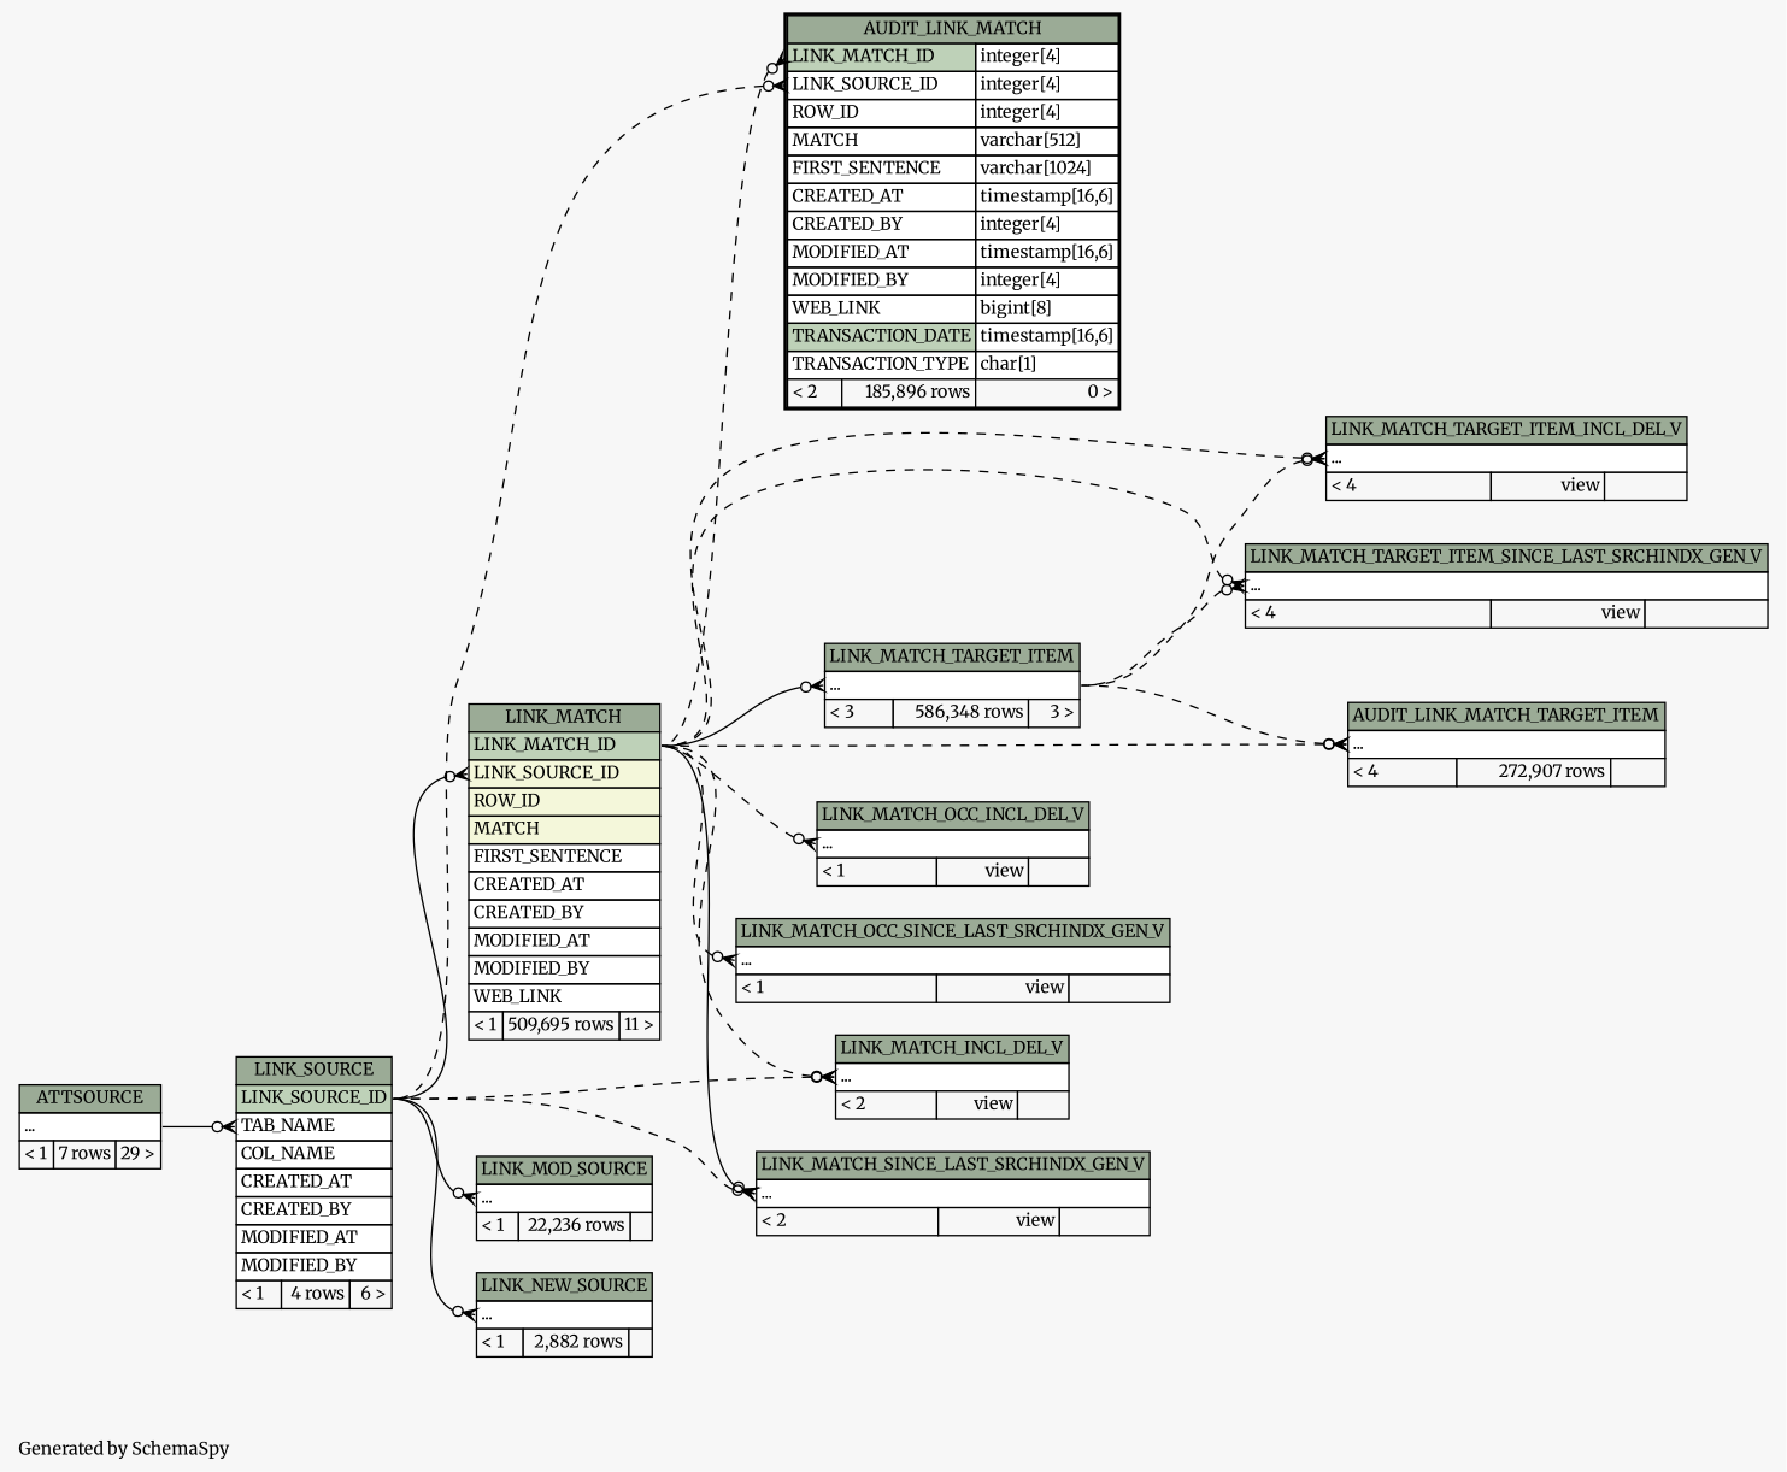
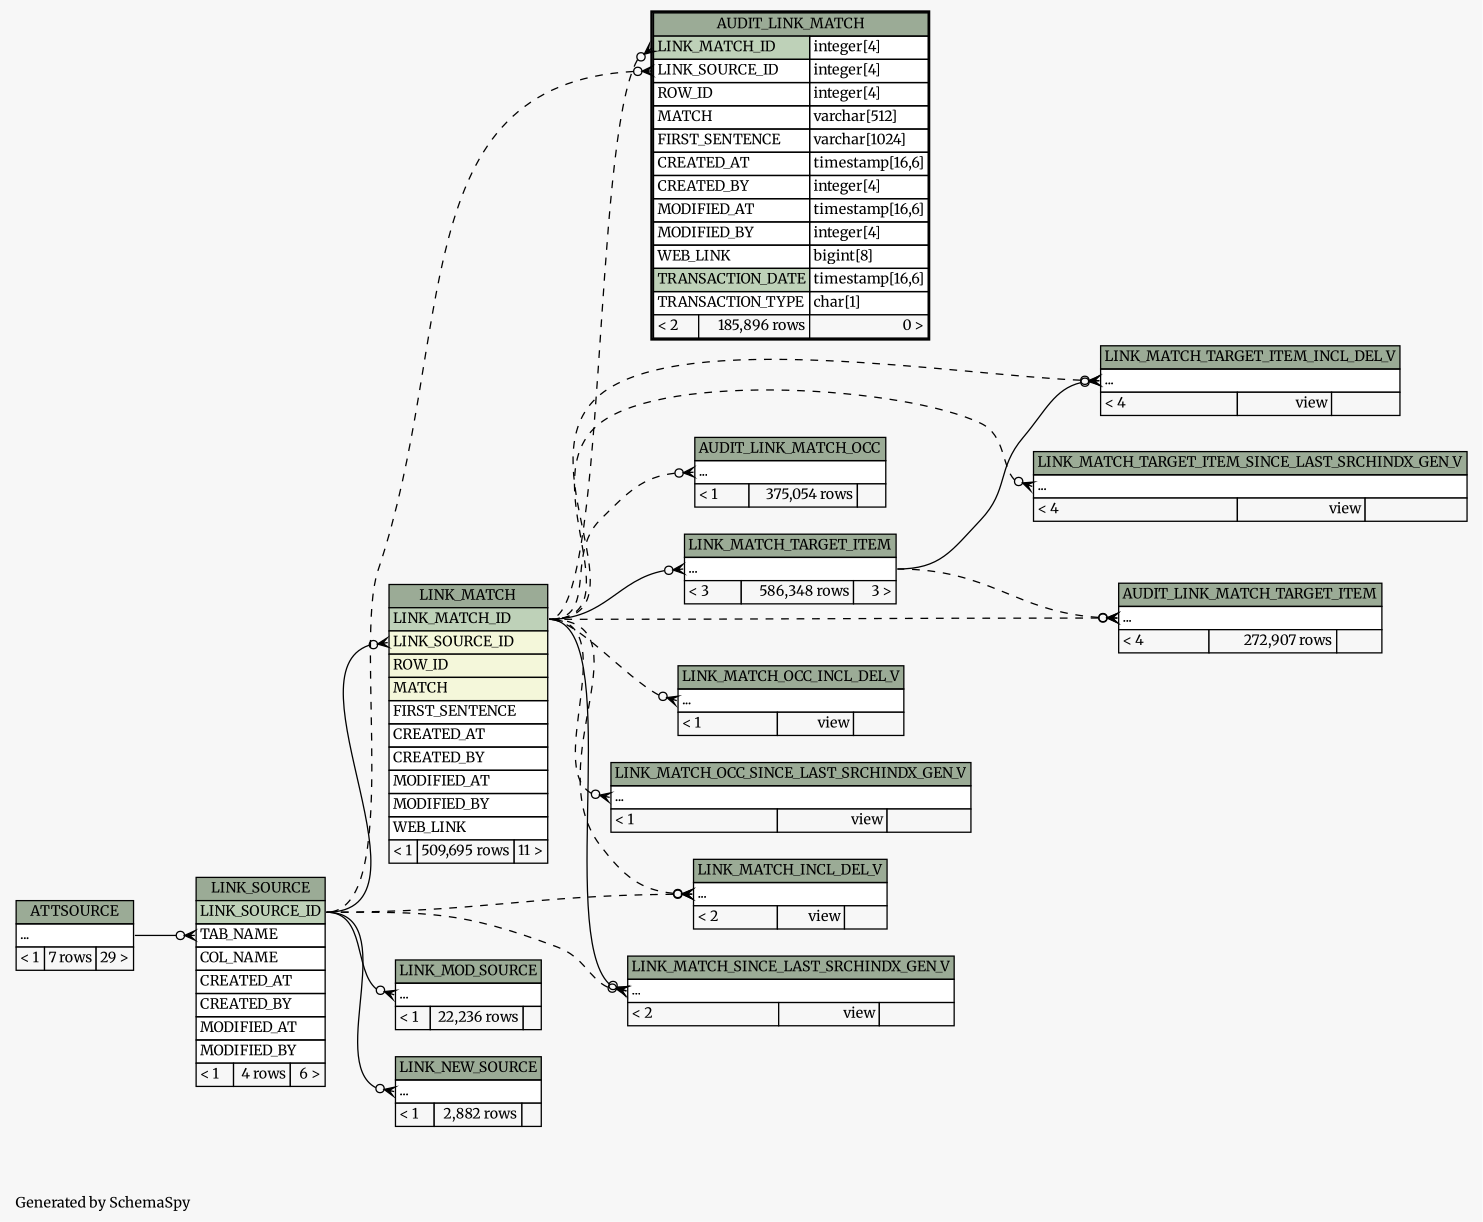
  digraph {
    bgcolor="#f7f7f7"
    fontname=Merriweather
    fontsize=11
    label="\nGenerated by SchemaSpy"
    labeljust=l
    nodesep=0.18
    rankdir=RL
    ranksep=0.46
    node [fontname=Merriweather fontsize=11 shape=plaintext]
    edge [arrowhead=none arrowsize=0.8 arrowtail=crowodot dir=back fontname=Merriweather headport="LINK_MATCH_ID:e" style=dashed tailport="elipses:w"]
    n1 [label=<     <TABLE BORDER="2" CELLBORDER="1" CELLSPACING="0" BGCOLOR="#ffffff">       <TR><TD COLSPAN="3" BGCOLOR="#9bab96" ALIGN="CENTER">AUDIT_LINK_MATCH</TD></TR>       <TR><TD PORT="LINK_MATCH_ID" COLSPAN="2" BGCOLOR="#bed1b8" ALIGN="LEFT">LINK_MATCH_ID</TD><TD PORT="LINK_MATCH_ID.type" ALIGN="LEFT">integer[4]</TD></TR>       <TR><TD PORT="LINK_SOURCE_ID" COLSPAN="2" ALIGN="LEFT">LINK_SOURCE_ID</TD><TD PORT="LINK_SOURCE_ID.type" ALIGN="LEFT">integer[4]</TD></TR>       <TR><TD PORT="ROW_ID" COLSPAN="2" ALIGN="LEFT">ROW_ID</TD><TD PORT="ROW_ID.type" ALIGN="LEFT">integer[4]</TD></TR>       <TR><TD PORT="MATCH" COLSPAN="2" ALIGN="LEFT">MATCH</TD><TD PORT="MATCH.type" ALIGN="LEFT">varchar[512]</TD></TR>       <TR><TD PORT="FIRST_SENTENCE" COLSPAN="2" ALIGN="LEFT">FIRST_SENTENCE</TD><TD PORT="FIRST_SENTENCE.type" ALIGN="LEFT">varchar[1024]</TD></TR>       <TR><TD PORT="CREATED_AT" COLSPAN="2" ALIGN="LEFT">CREATED_AT</TD><TD PORT="CREATED_AT.type" ALIGN="LEFT">timestamp[16,6]</TD></TR>       <TR><TD PORT="CREATED_BY" COLSPAN="2" ALIGN="LEFT">CREATED_BY</TD><TD PORT="CREATED_BY.type" ALIGN="LEFT">integer[4]</TD></TR>       <TR><TD PORT="MODIFIED_AT" COLSPAN="2" ALIGN="LEFT">MODIFIED_AT</TD><TD PORT="MODIFIED_AT.type" ALIGN="LEFT">timestamp[16,6]</TD></TR>       <TR><TD PORT="MODIFIED_BY" COLSPAN="2" ALIGN="LEFT">MODIFIED_BY</TD><TD PORT="MODIFIED_BY.type" ALIGN="LEFT">integer[4]</TD></TR>       <TR><TD PORT="WEB_LINK" COLSPAN="2" ALIGN="LEFT">WEB_LINK</TD><TD PORT="WEB_LINK.type" ALIGN="LEFT">bigint[8]</TD></TR>       <TR><TD PORT="TRANSACTION_DATE" COLSPAN="2" BGCOLOR="#bed1b8" ALIGN="LEFT">TRANSACTION_DATE</TD><TD PORT="TRANSACTION_DATE.type" ALIGN="LEFT">timestamp[16,6]</TD></TR>       <TR><TD PORT="TRANSACTION_TYPE" COLSPAN="2" ALIGN="LEFT">TRANSACTION_TYPE</TD><TD PORT="TRANSACTION_TYPE.type" ALIGN="LEFT">char[1]</TD></TR>       <TR><TD ALIGN="LEFT" BGCOLOR="#f7f7f7">&lt; 2</TD><TD ALIGN="RIGHT" BGCOLOR="#f7f7f7">185,896 rows</TD><TD ALIGN="RIGHT" BGCOLOR="#f7f7f7">0 &gt;</TD></TR>     </TABLE>>]
    n2 [label=<     <TABLE BORDER="0" CELLBORDER="1" CELLSPACING="0" BGCOLOR="#ffffff">       <TR><TD COLSPAN="3" BGCOLOR="#9bab96" ALIGN="CENTER">LINK_MATCH</TD></TR>       <TR><TD PORT="LINK_MATCH_ID" COLSPAN="3" BGCOLOR="#bed1b8" ALIGN="LEFT">LINK_MATCH_ID</TD></TR>       <TR><TD PORT="LINK_SOURCE_ID" COLSPAN="3" BGCOLOR="#f4f7da" ALIGN="LEFT">LINK_SOURCE_ID</TD></TR>       <TR><TD PORT="ROW_ID" COLSPAN="3" BGCOLOR="#f4f7da" ALIGN="LEFT">ROW_ID</TD></TR>       <TR><TD PORT="MATCH" COLSPAN="3" BGCOLOR="#f4f7da" ALIGN="LEFT">MATCH</TD></TR>       <TR><TD PORT="FIRST_SENTENCE" COLSPAN="3" ALIGN="LEFT">FIRST_SENTENCE</TD></TR>       <TR><TD PORT="CREATED_AT" COLSPAN="3" ALIGN="LEFT">CREATED_AT</TD></TR>       <TR><TD PORT="CREATED_BY" COLSPAN="3" ALIGN="LEFT">CREATED_BY</TD></TR>       <TR><TD PORT="MODIFIED_AT" COLSPAN="3" ALIGN="LEFT">MODIFIED_AT</TD></TR>       <TR><TD PORT="MODIFIED_BY" COLSPAN="3" ALIGN="LEFT">MODIFIED_BY</TD></TR>       <TR><TD PORT="WEB_LINK" COLSPAN="3" ALIGN="LEFT">WEB_LINK</TD></TR>       <TR><TD ALIGN="LEFT" BGCOLOR="#f7f7f7">&lt; 1</TD><TD ALIGN="RIGHT" BGCOLOR="#f7f7f7">509,695 rows</TD><TD ALIGN="RIGHT" BGCOLOR="#f7f7f7">11 &gt;</TD></TR>     </TABLE>>]
    n3 [label=<     <TABLE BORDER="0" CELLBORDER="1" CELLSPACING="0" BGCOLOR="#ffffff">       <TR><TD COLSPAN="3" BGCOLOR="#9bab96" ALIGN="CENTER">LINK_SOURCE</TD></TR>       <TR><TD PORT="LINK_SOURCE_ID" COLSPAN="3" BGCOLOR="#bed1b8" ALIGN="LEFT">LINK_SOURCE_ID</TD></TR>       <TR><TD PORT="TAB_NAME" COLSPAN="3" ALIGN="LEFT">TAB_NAME</TD></TR>       <TR><TD PORT="COL_NAME" COLSPAN="3" ALIGN="LEFT">COL_NAME</TD></TR>       <TR><TD PORT="CREATED_AT" COLSPAN="3" ALIGN="LEFT">CREATED_AT</TD></TR>       <TR><TD PORT="CREATED_BY" COLSPAN="3" ALIGN="LEFT">CREATED_BY</TD></TR>       <TR><TD PORT="MODIFIED_AT" COLSPAN="3" ALIGN="LEFT">MODIFIED_AT</TD></TR>       <TR><TD PORT="MODIFIED_BY" COLSPAN="3" ALIGN="LEFT">MODIFIED_BY</TD></TR>       <TR><TD ALIGN="LEFT" BGCOLOR="#f7f7f7">&lt; 1</TD><TD ALIGN="RIGHT" BGCOLOR="#f7f7f7">4 rows</TD><TD ALIGN="RIGHT" BGCOLOR="#f7f7f7">6 &gt;</TD></TR>     </TABLE>>]
    n4 [label=<     <TABLE BORDER="0" CELLBORDER="1" CELLSPACING="0" BGCOLOR="#ffffff">       <TR><TD COLSPAN="3" BGCOLOR="#9bab96" ALIGN="CENTER">ATTSOURCE</TD></TR>       <TR><TD PORT="elipses" COLSPAN="3" ALIGN="LEFT">...</TD></TR>       <TR><TD ALIGN="LEFT" BGCOLOR="#f7f7f7">&lt; 1</TD><TD ALIGN="RIGHT" BGCOLOR="#f7f7f7">7 rows</TD><TD ALIGN="RIGHT" BGCOLOR="#f7f7f7">29 &gt;</TD></TR>     </TABLE>>]
+   n5 [label=<     <TABLE BORDER="0" CELLBORDER="1" CELLSPACING="0" BGCOLOR="#ffffff">       <TR><TD COLSPAN="3" BGCOLOR="#9bab96" ALIGN="CENTER">AUDIT_LINK_MATCH_OCC</TD></TR>       <TR><TD PORT="elipses" COLSPAN="3" ALIGN="LEFT">...</TD></TR>       <TR><TD ALIGN="LEFT" BGCOLOR="#f7f7f7">&lt; 1</TD><TD ALIGN="RIGHT" BGCOLOR="#f7f7f7">375,054 rows</TD><TD ALIGN="RIGHT" BGCOLOR="#f7f7f7">  </TD></TR>     </TABLE>>]
    n6 [label=<     <TABLE BORDER="0" CELLBORDER="1" CELLSPACING="0" BGCOLOR="#ffffff">       <TR><TD COLSPAN="3" BGCOLOR="#9bab96" ALIGN="CENTER">AUDIT_LINK_MATCH_TARGET_ITEM</TD></TR>       <TR><TD PORT="elipses" COLSPAN="3" ALIGN="LEFT">...</TD></TR>       <TR><TD ALIGN="LEFT" BGCOLOR="#f7f7f7">&lt; 4</TD><TD ALIGN="RIGHT" BGCOLOR="#f7f7f7">272,907 rows</TD><TD ALIGN="RIGHT" BGCOLOR="#f7f7f7">  </TD></TR>     </TABLE>>]
    n7 [label=<     <TABLE BORDER="0" CELLBORDER="1" CELLSPACING="0" BGCOLOR="#ffffff">       <TR><TD COLSPAN="3" BGCOLOR="#9bab96" ALIGN="CENTER">LINK_MATCH_TARGET_ITEM</TD></TR>       <TR><TD PORT="elipses" COLSPAN="3" ALIGN="LEFT">...</TD></TR>       <TR><TD ALIGN="LEFT" BGCOLOR="#f7f7f7">&lt; 3</TD><TD ALIGN="RIGHT" BGCOLOR="#f7f7f7">586,348 rows</TD><TD ALIGN="RIGHT" BGCOLOR="#f7f7f7">3 &gt;</TD></TR>     </TABLE>>]
    n8 [label=<     <TABLE BORDER="0" CELLBORDER="1" CELLSPACING="0" BGCOLOR="#ffffff">       <TR><TD COLSPAN="3" BGCOLOR="#9bab96" ALIGN="CENTER">LINK_MATCH_INCL_DEL_V</TD></TR>       <TR><TD PORT="elipses" COLSPAN="3" ALIGN="LEFT">...</TD></TR>       <TR><TD ALIGN="LEFT" BGCOLOR="#f7f7f7">&lt; 2</TD><TD ALIGN="RIGHT" BGCOLOR="#f7f7f7">view</TD><TD ALIGN="RIGHT" BGCOLOR="#f7f7f7">  </TD></TR>     </TABLE>>]
    n9 [label=<     <TABLE BORDER="0" CELLBORDER="1" CELLSPACING="0" BGCOLOR="#ffffff">       <TR><TD COLSPAN="3" BGCOLOR="#9bab96" ALIGN="CENTER">LINK_MATCH_OCC_INCL_DEL_V</TD></TR>       <TR><TD PORT="elipses" COLSPAN="3" ALIGN="LEFT">...</TD></TR>       <TR><TD ALIGN="LEFT" BGCOLOR="#f7f7f7">&lt; 1</TD><TD ALIGN="RIGHT" BGCOLOR="#f7f7f7">view</TD><TD ALIGN="RIGHT" BGCOLOR="#f7f7f7">  </TD></TR>     </TABLE>>]
    n10 [label=<     <TABLE BORDER="0" CELLBORDER="1" CELLSPACING="0" BGCOLOR="#ffffff">       <TR><TD COLSPAN="3" BGCOLOR="#9bab96" ALIGN="CENTER">LINK_MATCH_OCC_SINCE_LAST_SRCHINDX_GEN_V</TD></TR>       <TR><TD PORT="elipses" COLSPAN="3" ALIGN="LEFT">...</TD></TR>       <TR><TD ALIGN="LEFT" BGCOLOR="#f7f7f7">&lt; 1</TD><TD ALIGN="RIGHT" BGCOLOR="#f7f7f7">view</TD><TD ALIGN="RIGHT" BGCOLOR="#f7f7f7">  </TD></TR>     </TABLE>>]
    n11 [label=<     <TABLE BORDER="0" CELLBORDER="1" CELLSPACING="0" BGCOLOR="#ffffff">       <TR><TD COLSPAN="3" BGCOLOR="#9bab96" ALIGN="CENTER">LINK_MATCH_SINCE_LAST_SRCHINDX_GEN_V</TD></TR>       <TR><TD PORT="elipses" COLSPAN="3" ALIGN="LEFT">...</TD></TR>       <TR><TD ALIGN="LEFT" BGCOLOR="#f7f7f7">&lt; 2</TD><TD ALIGN="RIGHT" BGCOLOR="#f7f7f7">view</TD><TD ALIGN="RIGHT" BGCOLOR="#f7f7f7">  </TD></TR>     </TABLE>>]
    n12 [label=<     <TABLE BORDER="0" CELLBORDER="1" CELLSPACING="0" BGCOLOR="#ffffff">       <TR><TD COLSPAN="3" BGCOLOR="#9bab96" ALIGN="CENTER">LINK_MATCH_TARGET_ITEM_INCL_DEL_V</TD></TR>       <TR><TD PORT="elipses" COLSPAN="3" ALIGN="LEFT">...</TD></TR>       <TR><TD ALIGN="LEFT" BGCOLOR="#f7f7f7">&lt; 4</TD><TD ALIGN="RIGHT" BGCOLOR="#f7f7f7">view</TD><TD ALIGN="RIGHT" BGCOLOR="#f7f7f7">  </TD></TR>     </TABLE>>]
    n13 [label=<     <TABLE BORDER="0" CELLBORDER="1" CELLSPACING="0" BGCOLOR="#ffffff">       <TR><TD COLSPAN="3" BGCOLOR="#9bab96" ALIGN="CENTER">LINK_MATCH_TARGET_ITEM_SINCE_LAST_SRCHINDX_GEN_V</TD></TR>       <TR><TD PORT="elipses" COLSPAN="3" ALIGN="LEFT">...</TD></TR>       <TR><TD ALIGN="LEFT" BGCOLOR="#f7f7f7">&lt; 4</TD><TD ALIGN="RIGHT" BGCOLOR="#f7f7f7">view</TD><TD ALIGN="RIGHT" BGCOLOR="#f7f7f7">  </TD></TR>     </TABLE>>]
    n14 [label=<     <TABLE BORDER="0" CELLBORDER="1" CELLSPACING="0" BGCOLOR="#ffffff">       <TR><TD COLSPAN="3" BGCOLOR="#9bab96" ALIGN="CENTER">LINK_MOD_SOURCE</TD></TR>       <TR><TD PORT="elipses" COLSPAN="3" ALIGN="LEFT">...</TD></TR>       <TR><TD ALIGN="LEFT" BGCOLOR="#f7f7f7">&lt; 1</TD><TD ALIGN="RIGHT" BGCOLOR="#f7f7f7">22,236 rows</TD><TD ALIGN="RIGHT" BGCOLOR="#f7f7f7">  </TD></TR>     </TABLE>>]
    n15 [label=<     <TABLE BORDER="0" CELLBORDER="1" CELLSPACING="0" BGCOLOR="#ffffff">       <TR><TD COLSPAN="3" BGCOLOR="#9bab96" ALIGN="CENTER">LINK_NEW_SOURCE</TD></TR>       <TR><TD PORT="elipses" COLSPAN="3" ALIGN="LEFT">...</TD></TR>       <TR><TD ALIGN="LEFT" BGCOLOR="#f7f7f7">&lt; 1</TD><TD ALIGN="RIGHT" BGCOLOR="#f7f7f7">2,882 rows</TD><TD ALIGN="RIGHT" BGCOLOR="#f7f7f7">  </TD></TR>     </TABLE>>]
    n1 -> n2 [tailport="LINK_MATCH_ID:w"]
    n1 -> n3 [headport="LINK_SOURCE_ID:e" tailport="LINK_SOURCE_ID:w"]
    n2 -> n3 [headport="LINK_SOURCE_ID:e" tailport="LINK_SOURCE_ID:w" style=""]
    n3 -> n4 [headport="elipses:e" style=solid tailport="TAB_NAME:w"]
+   n5 -> n2
    n6 -> n2
    n6 -> n7 [headport="elipses:e"]
    n7 -> n2 [style=""]
    n8 -> n2
    n8 -> n3 [headport="LINK_SOURCE_ID:e"]
    n9 -> n2
    n10 -> n2
    n11 -> n2 [style=solid]
    n11 -> n3 [headport="LINK_SOURCE_ID:e"]
    n12 -> n2
-   n12 -> n7 [headport="elipses:e"]
+   n12 -> n7 [headport="elipses:e" style=solid]
    n13 -> n2
-   n13 -> n7 [headport="elipses:e"]
    n14 -> n3 [headport="LINK_SOURCE_ID:e" style=""]
    n15 -> n3 [headport="LINK_SOURCE_ID:e" style=""]
  }
